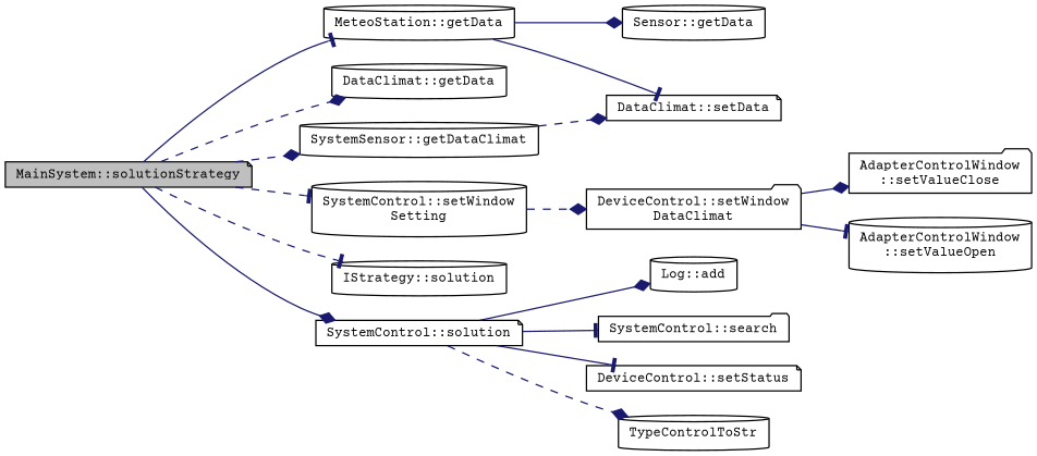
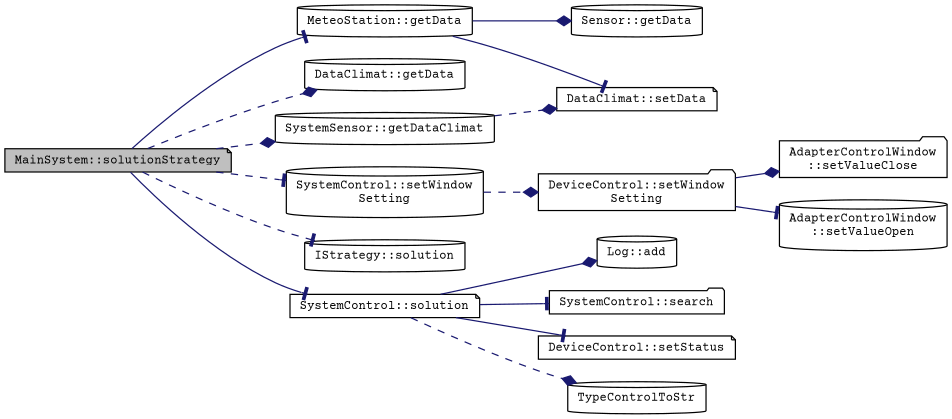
  digraph {
    fontname="Courier Prime"
    rankdir=LR
    node [color=black fillcolor=white fontname="Courier Prime" fontsize=10 shape=cylinder style=filled]
    edge [arrowhead=tee color=midnightblue fontname="Courier Prime" fontsize=10 labelfontname=Helvetica labelfontsize=10 style=solid]
    n1 [fillcolor=grey75 fontcolor=black height=0.2 label="MainSystem::solutionStrategy" shape=note width=0.4]
    n2 [height=0.2 label="MeteoStation::getData" width=0.4]
    n3 [height=0.2 label="DataClimat::getData" width=0.4]
    n4 [height=0.2 label="SystemSensor::getDataClimat" width=0.4]
    n5 [height=0.2 label="SystemControl::setWindow\lSetting" width=0.4]
    n6 [height=0.2 label="IStrategy::solution" width=0.4]
    n7 [height=0.2 label="SystemControl::solution" shape=note width=0.4]
    n8 [height=0.2 label="Log::add" width=0.4]
    n9 [height=0.2 label="Sensor::getData" width=0.4]
    n10 [height=0.2 label="DataClimat::setData" shape=note width=0.4]
-   n11 [height=0.2 label="DeviceControl::setWindow\lDataClimat" shape=folder width=0.4]
+   n11 [height=0.2 label="DeviceControl::setWindow\lSetting" shape=folder width=0.4]
    n12 [height=0.2 label="SystemControl::search" shape=folder width=0.4]
    n13 [height=0.2 label="DeviceControl::setStatus" shape=note width=0.4]
    n14 [height=0.2 label=TypeControlToStr width=0.4]
    n15 [height=0.2 label="AdapterControlWindow\l::setValueClose" shape=folder width=0.4]
    n16 [height=0.2 label="AdapterControlWindow\l::setValueOpen" width=0.4]
    n1 -> n2
    n1 -> n3 [arrowhead=diamond style=dashed]
    n1 -> n4 [arrowhead=diamond style=dashed]
    n1 -> n5 [style=dashed]
    n1 -> n6 [style=dashed]
-   n1 -> n7 [arrowhead=diamond]
+   n1 -> n7
    n2 -> n9 [arrowhead=diamond]
    n2 -> n10
    n4 -> n10 [arrowhead=diamond style=dashed]
    n5 -> n11 [arrowhead=diamond style=dashed]
    n7 -> n8 [arrowhead=diamond]
    n7 -> n12
    n7 -> n13
    n7 -> n14 [arrowhead=diamond style=dashed]
    n11 -> n15 [arrowhead=diamond]
    n11 -> n16
  }
